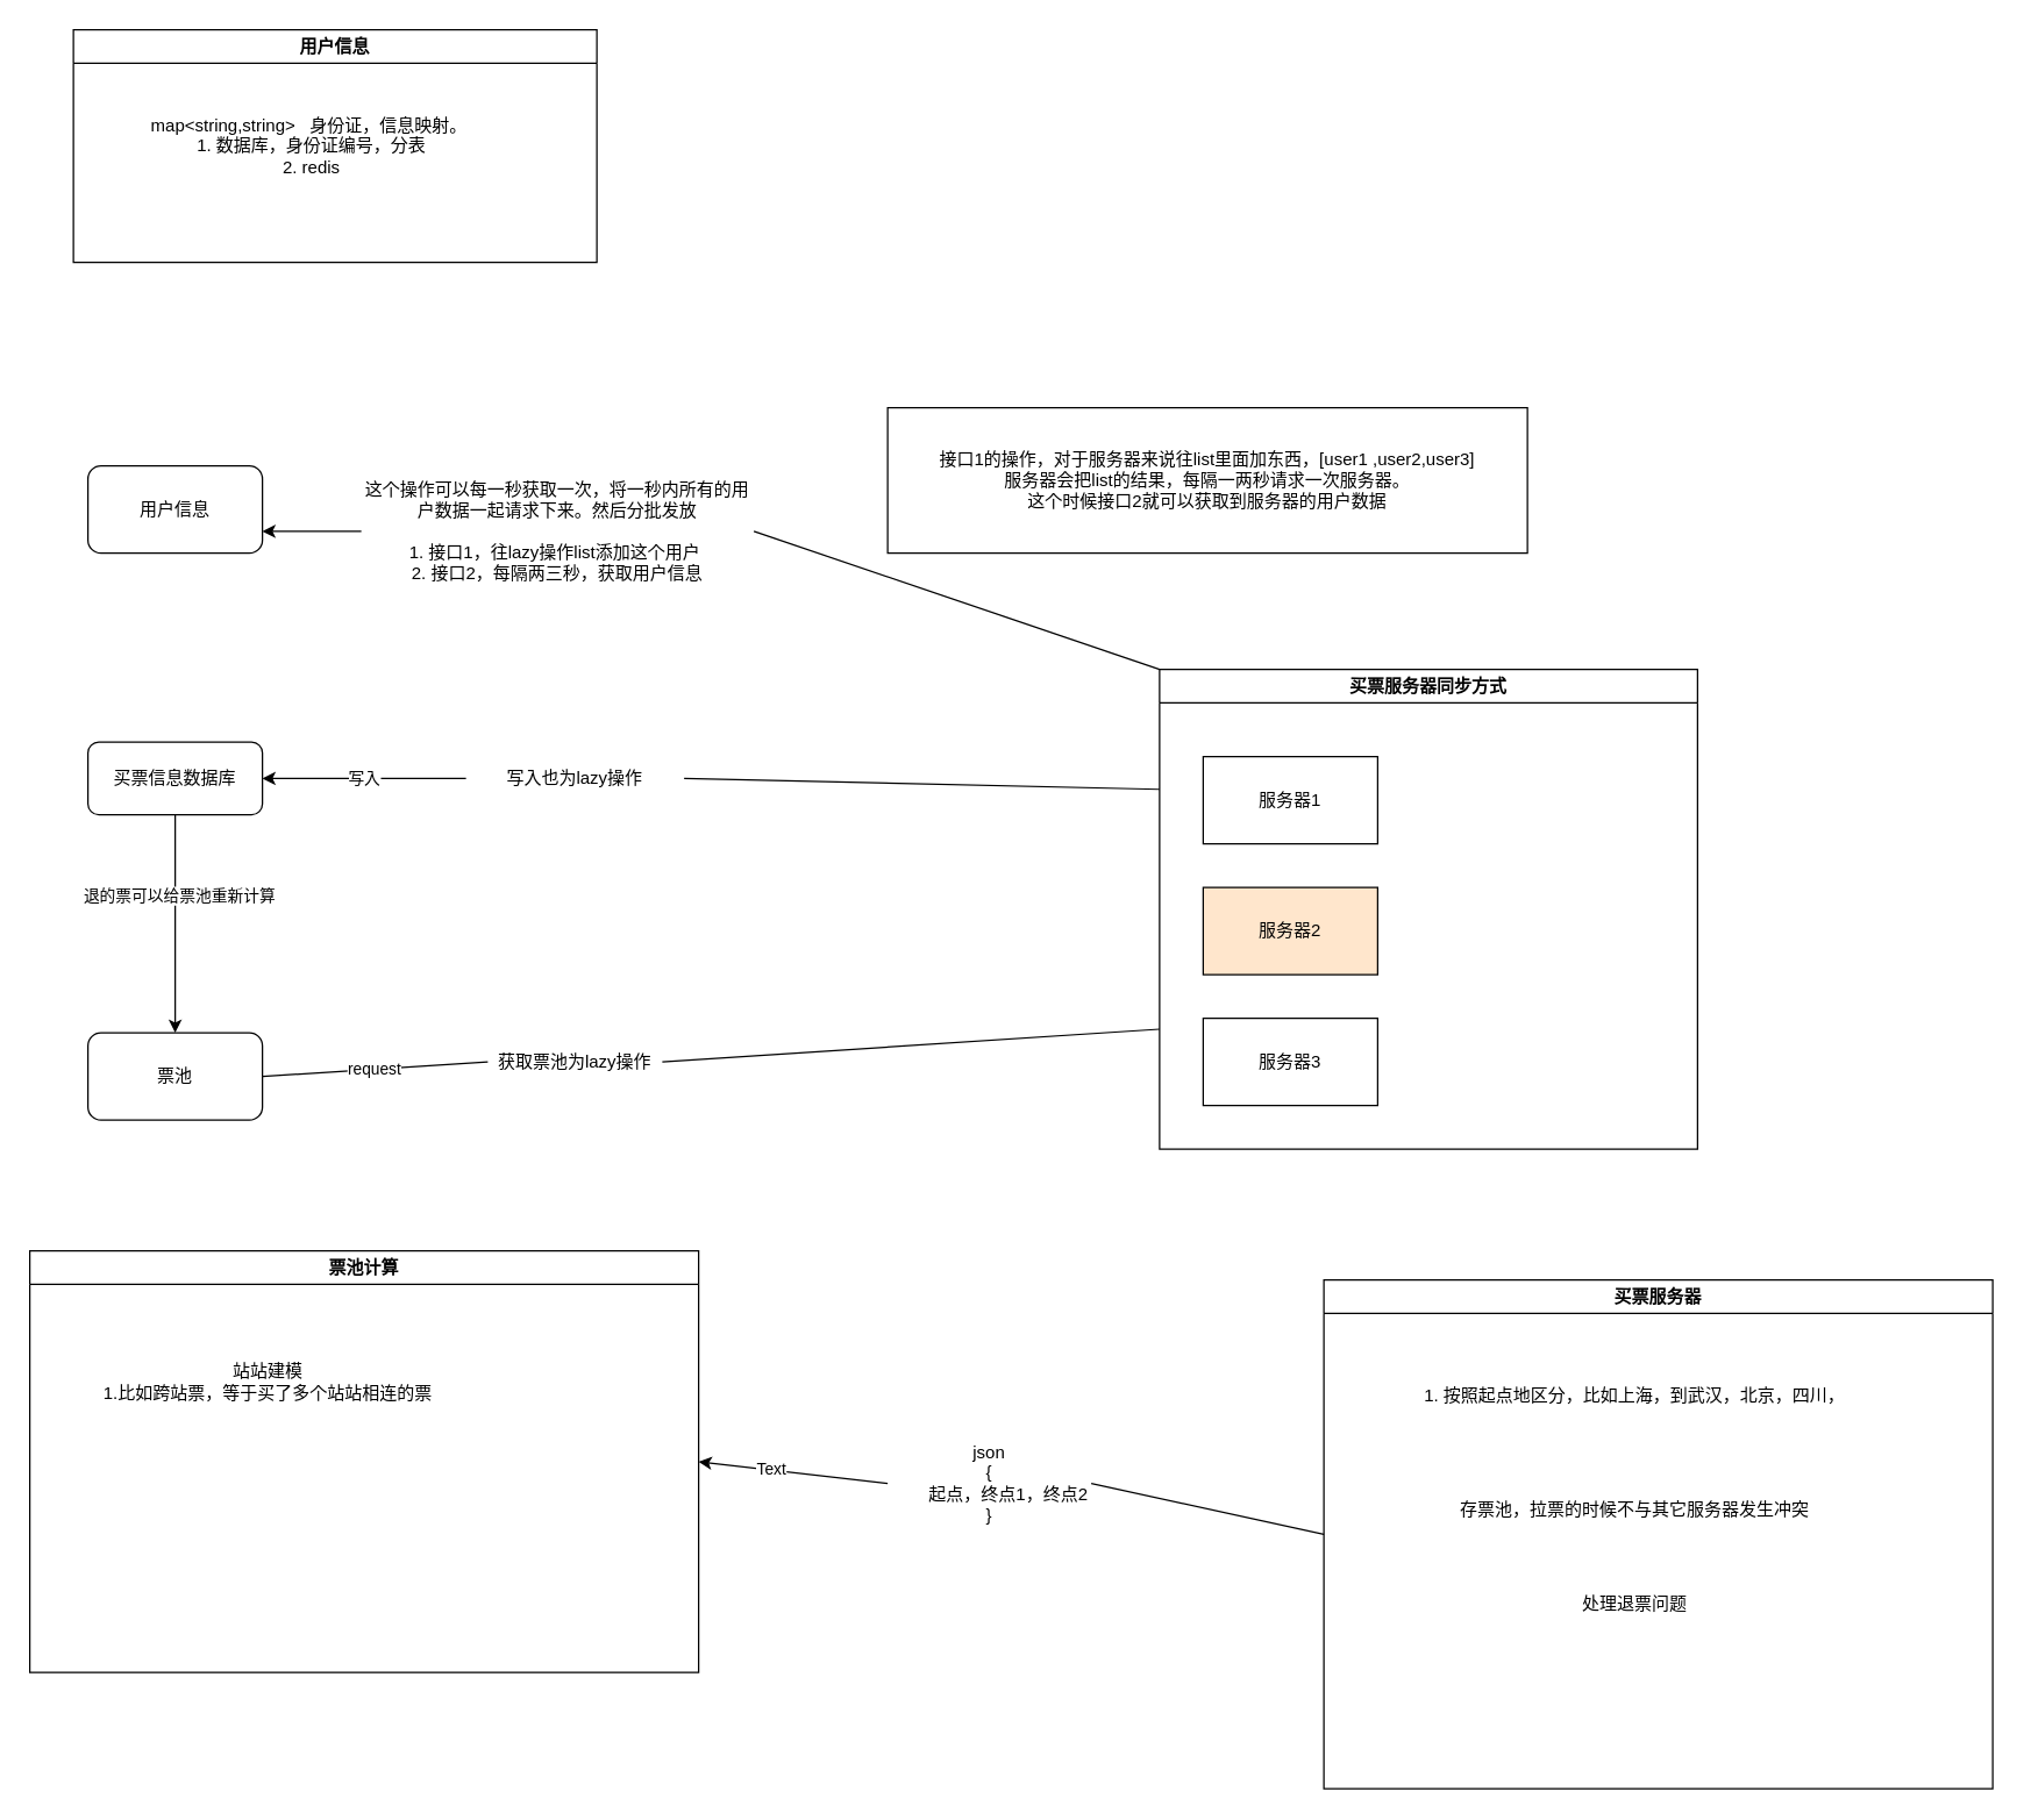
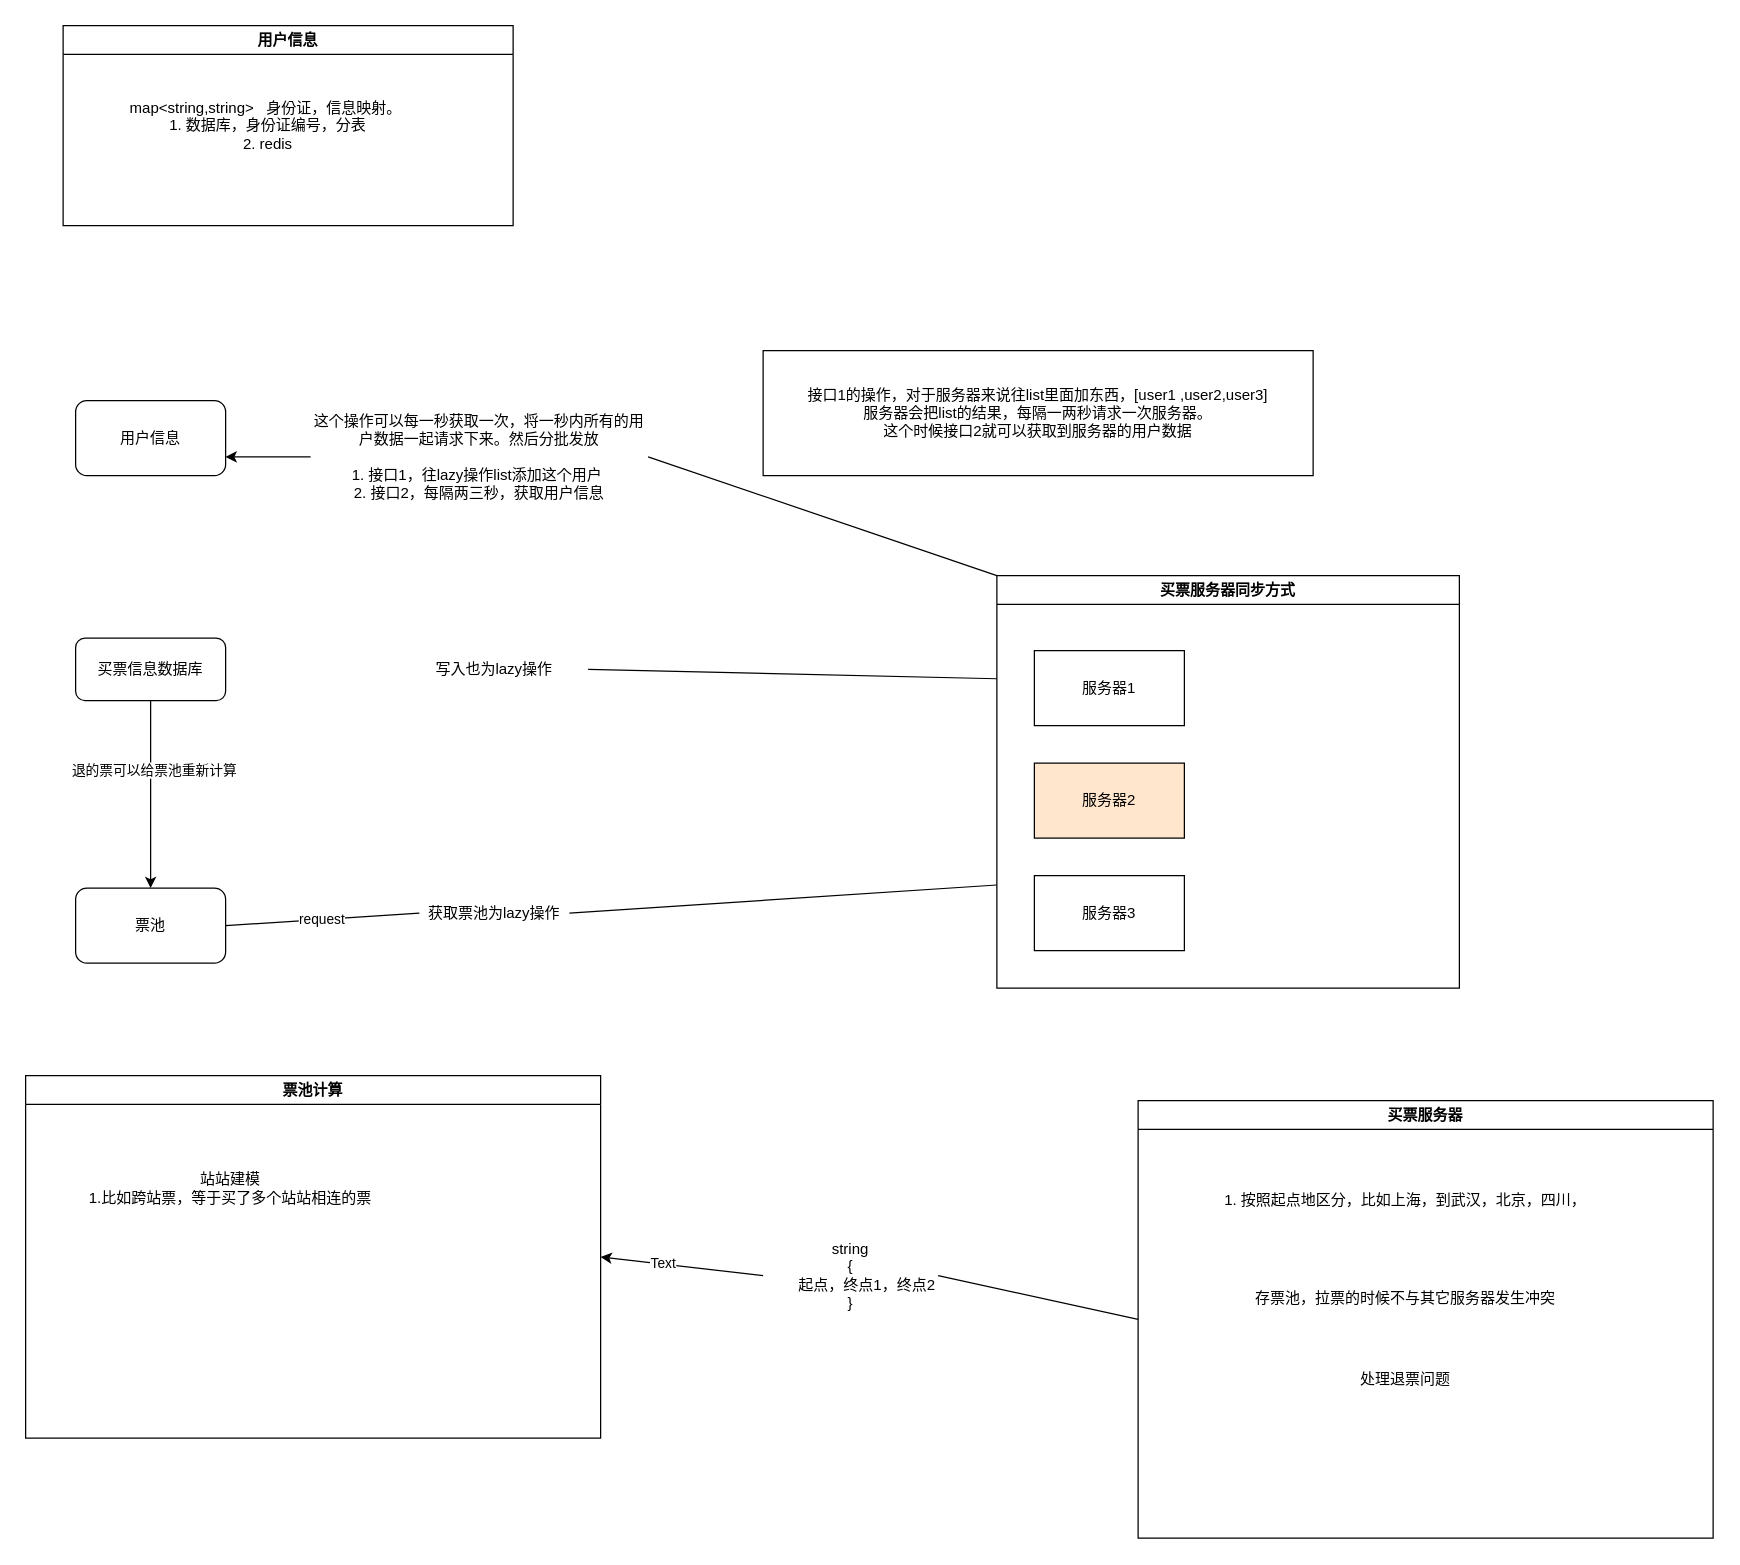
  <mxCell id="0" />
  <mxCell id="1" parent="0" />
  <mxCell id="2" value="票池" style="rounded=1;whiteSpace=wrap;html=1;" parent="1" vertex="1"><mxGeometry x="60" y="710" width="120" height="60" as="geometry" /></mxCell>
  <mxCell id="3" style="edgeStyle=none;html=1;exitX=0.5;exitY=1;exitDx=0;exitDy=0;entryX=0.5;entryY=0;entryDx=0;entryDy=0;" parent="1" source="5" target="2" edge="1"><mxGeometry relative="1" as="geometry" /></mxCell>
  <mxCell id="4" value="退的票可以给票池重新计算" style="edgeLabel;html=1;align=center;verticalAlign=middle;resizable=0;points=[];" parent="3" vertex="1" connectable="0"><mxGeometry x="-0.255" y="2" relative="1" as="geometry"><mxPoint y="-1" as="offset" /></mxGeometry></mxCell>
  <mxCell id="5" value="买票信息数据库" style="rounded=1;whiteSpace=wrap;html=1;" parent="1" vertex="1"><mxGeometry x="60" y="510" width="120" height="50" as="geometry" /></mxCell>
  <mxCell id="6" value="request" style="edgeStyle=none;html=1;exitX=0;exitY=0.5;exitDx=0;exitDy=0;entryX=1;entryY=0.5;entryDx=0;entryDy=0;startArrow=none;endArrow=none;" parent="1" source="16" target="2" edge="1"><mxGeometry relative="1" as="geometry" /></mxCell>
- <mxCell id="7" value="写入" style="edgeStyle=none;html=1;entryX=1;entryY=0.5;entryDx=0;entryDy=0;startArrow=none;exitX=0;exitY=0.5;exitDx=0;exitDy=0;" parent="1" source="14" target="5" edge="1"><mxGeometry relative="1" as="geometry"><mxPoint x="360" y="615" as="sourcePoint" /></mxGeometry></mxCell>
  <mxCell id="8" style="edgeStyle=none;html=1;exitX=0;exitY=0.5;exitDx=0;exitDy=0;entryX=1;entryY=0.75;entryDx=0;entryDy=0;startArrow=none;" parent="1" source="19" target="17" edge="1"><mxGeometry relative="1" as="geometry" /></mxCell>
  <mxCell id="9" value="买票服务器同步方式" style="swimlane;whiteSpace=wrap;html=1;" parent="1" vertex="1"><mxGeometry x="797" width="370" height="330" as="geometry" y="460" /></mxCell>
  <mxCell id="10" value="服务器3" style="rounded=0;whiteSpace=wrap;html=1;" parent="9" vertex="1"><mxGeometry x="30" y="240" width="120" height="60" as="geometry" /></mxCell>
  <mxCell id="11" value="服务器2" style="rounded=0;whiteSpace=wrap;html=1;fillColor=#ffe6cc;" parent="9" vertex="1"><mxGeometry x="30" y="150" width="120" height="60" as="geometry" /></mxCell>
  <mxCell id="12" value="服务器1" style="rounded=0;whiteSpace=wrap;html=1;" parent="9" vertex="1"><mxGeometry x="30" y="60" width="120" height="60" as="geometry" /></mxCell>
  <mxCell id="13" value="" style="edgeStyle=none;html=1;entryX=1;entryY=0.5;entryDx=0;entryDy=0;endArrow=none;exitX=0;exitY=0.25;exitDx=0;exitDy=0;" parent="1" source="9" target="14" edge="1"><mxGeometry relative="1" as="geometry"><mxPoint x="580" y="600" as="sourcePoint" /><mxPoint x="220" y="590" as="targetPoint" /></mxGeometry></mxCell>
  <mxCell id="14" value="写入也为lazy操作&lt;br&gt;" style="text;html=1;strokeColor=none;fillColor=none;align=center;verticalAlign=middle;whiteSpace=wrap;rounded=0;" parent="1" vertex="1"><mxGeometry x="320" y="505" width="150" height="60" as="geometry" /></mxCell>
  <mxCell id="15" value="" style="edgeStyle=none;html=1;exitX=0;exitY=0.75;exitDx=0;exitDy=0;entryX=1;entryY=0.5;entryDx=0;entryDy=0;endArrow=none;" parent="1" source="9" target="16" edge="1"><mxGeometry relative="1" as="geometry"><mxPoint x="550" y="787.5" as="sourcePoint" /><mxPoint x="220" y="840" as="targetPoint" /></mxGeometry></mxCell>
  <mxCell id="16" value="获取票池为lazy操作" style="text;html=1;strokeColor=none;fillColor=none;align=center;verticalAlign=middle;whiteSpace=wrap;rounded=0;" parent="1" vertex="1"><mxGeometry x="335" y="700" width="120" height="60" as="geometry" /></mxCell>
  <mxCell id="17" value="用户信息" style="rounded=1;whiteSpace=wrap;html=1;" parent="1" vertex="1"><mxGeometry x="60" y="320" width="120" height="60" as="geometry" /></mxCell>
  <mxCell id="18" value="" style="edgeStyle=none;html=1;exitX=0;exitY=0;exitDx=0;exitDy=0;entryX=1;entryY=0.5;entryDx=0;entryDy=0;endArrow=none;" parent="1" source="9" target="19" edge="1"><mxGeometry relative="1" as="geometry"><mxPoint x="550" y="540" as="sourcePoint" /><mxPoint x="220" y="445" as="targetPoint" /></mxGeometry></mxCell>
  <mxCell id="19" value="这个操作可以每一秒获取一次，将一秒内所有的用户数据一起请求下来。然后分批发放&lt;br&gt;&lt;br&gt;1. 接口1，往lazy操作list添加这个用户&amp;nbsp;&lt;br&gt;2. 接口2，每隔两三秒，获取用户信息" style="text;html=1;strokeColor=none;fillColor=none;align=center;verticalAlign=middle;whiteSpace=wrap;rounded=0;" parent="1" vertex="1"><mxGeometry x="248" y="270" width="270" height="190" as="geometry" /></mxCell>
  <mxCell id="20" value="票池计算" style="swimlane;whiteSpace=wrap;html=1;" parent="1" vertex="1"><mxGeometry x="20" y="860" width="460" height="290" as="geometry" /></mxCell>
  <mxCell id="21" value="站站建模&lt;br&gt;1.比如跨站票，等于买了多个站站相连的票" style="text;html=1;strokeColor=none;fillColor=none;align=center;verticalAlign=middle;whiteSpace=wrap;rounded=0;" parent="20" vertex="1"><mxGeometry x="18" y="50" width="292" height="80" as="geometry" /></mxCell>
  <mxCell id="22" value="接口1的操作，对于服务器来说往list里面加东西，[user1 ,user2,user3]&lt;br&gt;服务器会把list的结果，每隔一两秒请求一次服务器。&lt;br&gt;这个时候接口2就可以获取到服务器的用户数据" style="rounded=0;whiteSpace=wrap;html=1;" parent="1" vertex="1"><mxGeometry x="610" y="280" width="440" height="100" as="geometry" /></mxCell>
  <mxCell id="23" value="用户信息" style="swimlane;whiteSpace=wrap;html=1;" parent="1" vertex="1"><mxGeometry x="50" y="20" width="360" height="160" as="geometry" /></mxCell>
  <mxCell id="24" value="map&amp;lt;string,string&amp;gt;&amp;nbsp; &amp;nbsp;身份证，信息映射。&amp;nbsp;&lt;br&gt;1. 数据库，身份证编号，分表&lt;br&gt;2. redis" style="text;html=1;strokeColor=none;fillColor=none;align=center;verticalAlign=middle;whiteSpace=wrap;rounded=0;" parent="23" vertex="1"><mxGeometry x="18" y="40" width="292" height="80" as="geometry" /></mxCell>
  <mxCell id="25" style="edgeStyle=none;html=1;exitX=0;exitY=0.5;exitDx=0;exitDy=0;entryX=1;entryY=0.5;entryDx=0;entryDy=0;startArrow=none;" edge="1" parent="1" source="32" target="20"><mxGeometry relative="1" as="geometry" /></mxCell>
  <mxCell id="26" value="Text" style="edgeLabel;html=1;align=center;verticalAlign=middle;resizable=0;points=[];" vertex="1" connectable="0" parent="25"><mxGeometry x="0.238" y="-1" relative="1" as="geometry"><mxPoint as="offset" /></mxGeometry></mxCell>
  <mxCell id="27" value="买票服务器" style="swimlane;whiteSpace=wrap;html=1;" parent="1" vertex="1"><mxGeometry x="910" y="880" width="460" height="350" as="geometry" /></mxCell>
  <mxCell id="28" value="1. 按照起点地区分，比如上海，到武汉，北京，四川，" style="text;html=1;strokeColor=none;fillColor=none;align=center;verticalAlign=middle;whiteSpace=wrap;rounded=0;" parent="27" vertex="1"><mxGeometry x="18" y="50" width="392" height="60" as="geometry" /></mxCell>
  <mxCell id="29" value="存票池，拉票的时候不与其它服务器发生冲突" style="text;html=1;strokeColor=none;fillColor=none;align=center;verticalAlign=middle;whiteSpace=wrap;rounded=0;" parent="27" vertex="1"><mxGeometry x="58" y="125" width="312" height="65" as="geometry" /></mxCell>
  <mxCell id="30" value="处理退票问题" style="text;html=1;strokeColor=none;fillColor=none;align=center;verticalAlign=middle;whiteSpace=wrap;rounded=0;" vertex="1" parent="27"><mxGeometry x="58" y="190" width="312" height="65" as="geometry" /></mxCell>
  <mxCell id="31" value="" style="edgeStyle=none;html=1;exitX=0;exitY=0.5;exitDx=0;exitDy=0;entryX=1;entryY=0.5;entryDx=0;entryDy=0;endArrow=none;" edge="1" parent="1" source="27" target="32"><mxGeometry relative="1" as="geometry"><mxPoint x="1010" y="1120" as="sourcePoint" /><mxPoint x="526" y="1120" as="targetPoint" /></mxGeometry></mxCell>
- <mxCell id="32" value="json&lt;br&gt;{&lt;br&gt;&lt;span style=&quot;white-space: pre;&quot;&gt;&#09;&lt;/span&gt;起点，终点1，终点2&lt;br&gt;}" style="text;html=1;strokeColor=none;fillColor=none;align=center;verticalAlign=middle;whiteSpace=wrap;rounded=0;" vertex="1" parent="1"><mxGeometry x="610" y="961.25" width="140" height="117.5" as="geometry" /></mxCell>
+ <mxCell id="32" value="string&lt;br&gt;{&lt;br&gt;&lt;span style=&quot;white-space: pre;&quot;&gt;&#09;&lt;/span&gt;起点，终点1，终点2&lt;br&gt;}" style="text;html=1;strokeColor=none;fillColor=none;align=center;verticalAlign=middle;whiteSpace=wrap;rounded=0;" vertex="1" parent="1"><mxGeometry x="610" y="961.25" width="140" height="117.5" as="geometry" /></mxCell>
